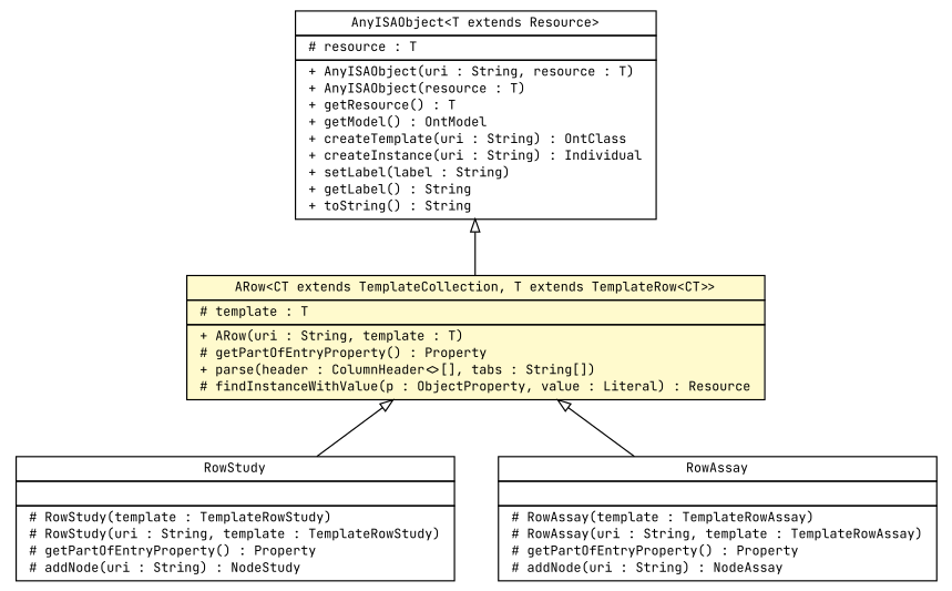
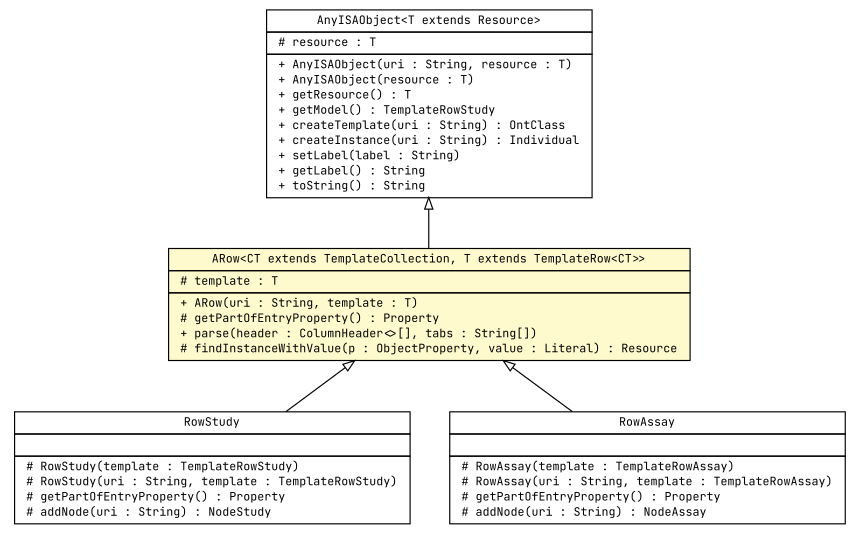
  digraph {
    fontname="JetBrains Mono"
    node [fontcolor=black fontname="JetBrains Mono" fontsize=10.0 shape=plaintext]
    edge [arrowtail=empty dir=back fontname="JetBrains Mono" fontsize=10 headport=p labelfontname=arial labelfontsize=10 tailport=p]
    n1 [label=<<table border="0" cellborder="1" cellspacing="0" cellpadding="2" port="p" href="./RowStudy.html"> 		<tr><td><table border="0" cellspacing="0" cellpadding="1"> 			<tr><td> RowStudy </td></tr> 		</table></td></tr> 		<tr><td><table border="0" cellspacing="0" cellpadding="1"> 			<tr><td align="left">  </td></tr> 		</table></td></tr> 		<tr><td><table border="0" cellspacing="0" cellpadding="1"> 			<tr><td align="left"> # RowStudy(template : TemplateRowStudy) </td></tr> 			<tr><td align="left"> # RowStudy(uri : String, template : TemplateRowStudy) </td></tr> 			<tr><td align="left"> # getPartOfEntryProperty() : Property </td></tr> 			<tr><td align="left"> # addNode(uri : String) : NodeStudy </td></tr> 		</table></td></tr> 		</table>>]
    n2 [label=<<table border="0" cellborder="1" cellspacing="0" cellpadding="2" port="p" href="./RowAssay.html"> 		<tr><td><table border="0" cellspacing="0" cellpadding="1"> 			<tr><td> RowAssay </td></tr> 		</table></td></tr> 		<tr><td><table border="0" cellspacing="0" cellpadding="1"> 			<tr><td align="left">  </td></tr> 		</table></td></tr> 		<tr><td><table border="0" cellspacing="0" cellpadding="1"> 			<tr><td align="left"> # RowAssay(template : TemplateRowAssay) </td></tr> 			<tr><td align="left"> # RowAssay(uri : String, template : TemplateRowAssay) </td></tr> 			<tr><td align="left"> # getPartOfEntryProperty() : Property </td></tr> 			<tr><td align="left"> # addNode(uri : String) : NodeAssay </td></tr> 		</table></td></tr> 		</table>>]
    n3 [label=<<table border="0" cellborder="1" cellspacing="0" cellpadding="2" port="p" bgcolor="lemonChiffon" href="./ARow.html"> 		<tr><td><table border="0" cellspacing="0" cellpadding="1"> 			<tr><td> ARow&lt;CT extends TemplateCollection, T extends TemplateRow&lt;CT&gt;&gt; </td></tr> 		</table></td></tr> 		<tr><td><table border="0" cellspacing="0" cellpadding="1"> 			<tr><td align="left"> # template : T </td></tr> 		</table></td></tr> 		<tr><td><table border="0" cellspacing="0" cellpadding="1"> 			<tr><td align="left"> + ARow(uri : String, template : T) </td></tr> 			<tr><td align="left"> # getPartOfEntryProperty() : Property </td></tr> 			<tr><td align="left"> + parse(header : ColumnHeader&lt;&gt;[], tabs : String[]) </td></tr> 			<tr><td align="left"> # findInstanceWithValue(p : ObjectProperty, value : Literal) : Resource </td></tr> 		</table></td></tr> 		</table>>]
-   n4 [label=<<table border="0" cellborder="1" cellspacing="0" cellpadding="2" port="p" href="./AnyISAObject.html"> 		<tr><td><table border="0" cellspacing="0" cellpadding="1"> 			<tr><td> AnyISAObject&lt;T extends Resource&gt; </td></tr> 		</table></td></tr> 		<tr><td><table border="0" cellspacing="0" cellpadding="1"> 			<tr><td align="left"> # resource : T </td></tr> 		</table></td></tr> 		<tr><td><table border="0" cellspacing="0" cellpadding="1"> 			<tr><td align="left"> + AnyISAObject(uri : String, resource : T) </td></tr> 			<tr><td align="left"> + AnyISAObject(resource : T) </td></tr> 			<tr><td align="left"> + getResource() : T </td></tr> 			<tr><td align="left"> + getModel() : OntModel </td></tr> 			<tr><td align="left"> + createTemplate(uri : String) : OntClass </td></tr> 			<tr><td align="left"> + createInstance(uri : String) : Individual </td></tr> 			<tr><td align="left"> + setLabel(label : String) </td></tr> 			<tr><td align="left"> + getLabel() : String </td></tr> 			<tr><td align="left"> + toString() : String </td></tr> 		</table></td></tr> 		</table>>]
+   n4 [label=<<table border="0" cellborder="1" cellspacing="0" cellpadding="2" port="p" href="./AnyISAObject.html"> 		<tr><td><table border="0" cellspacing="0" cellpadding="1"> 			<tr><td> AnyISAObject&lt;T extends Resource&gt; </td></tr> 		</table></td></tr> 		<tr><td><table border="0" cellspacing="0" cellpadding="1"> 			<tr><td align="left"> # resource : T </td></tr> 		</table></td></tr> 		<tr><td><table border="0" cellspacing="0" cellpadding="1"> 			<tr><td align="left"> + AnyISAObject(uri : String, resource : T) </td></tr> 			<tr><td align="left"> + AnyISAObject(resource : T) </td></tr> 			<tr><td align="left"> + getResource() : T </td></tr> 			<tr><td align="left"> + getModel() : TemplateRowStudy </td></tr> 			<tr><td align="left"> + createTemplate(uri : String) : OntClass </td></tr> 			<tr><td align="left"> + createInstance(uri : String) : Individual </td></tr> 			<tr><td align="left"> + setLabel(label : String) </td></tr> 			<tr><td align="left"> + getLabel() : String </td></tr> 			<tr><td align="left"> + toString() : String </td></tr> 		</table></td></tr> 		</table>>]
    n3 -> n1
    n3 -> n2
    n4 -> n3
  }
